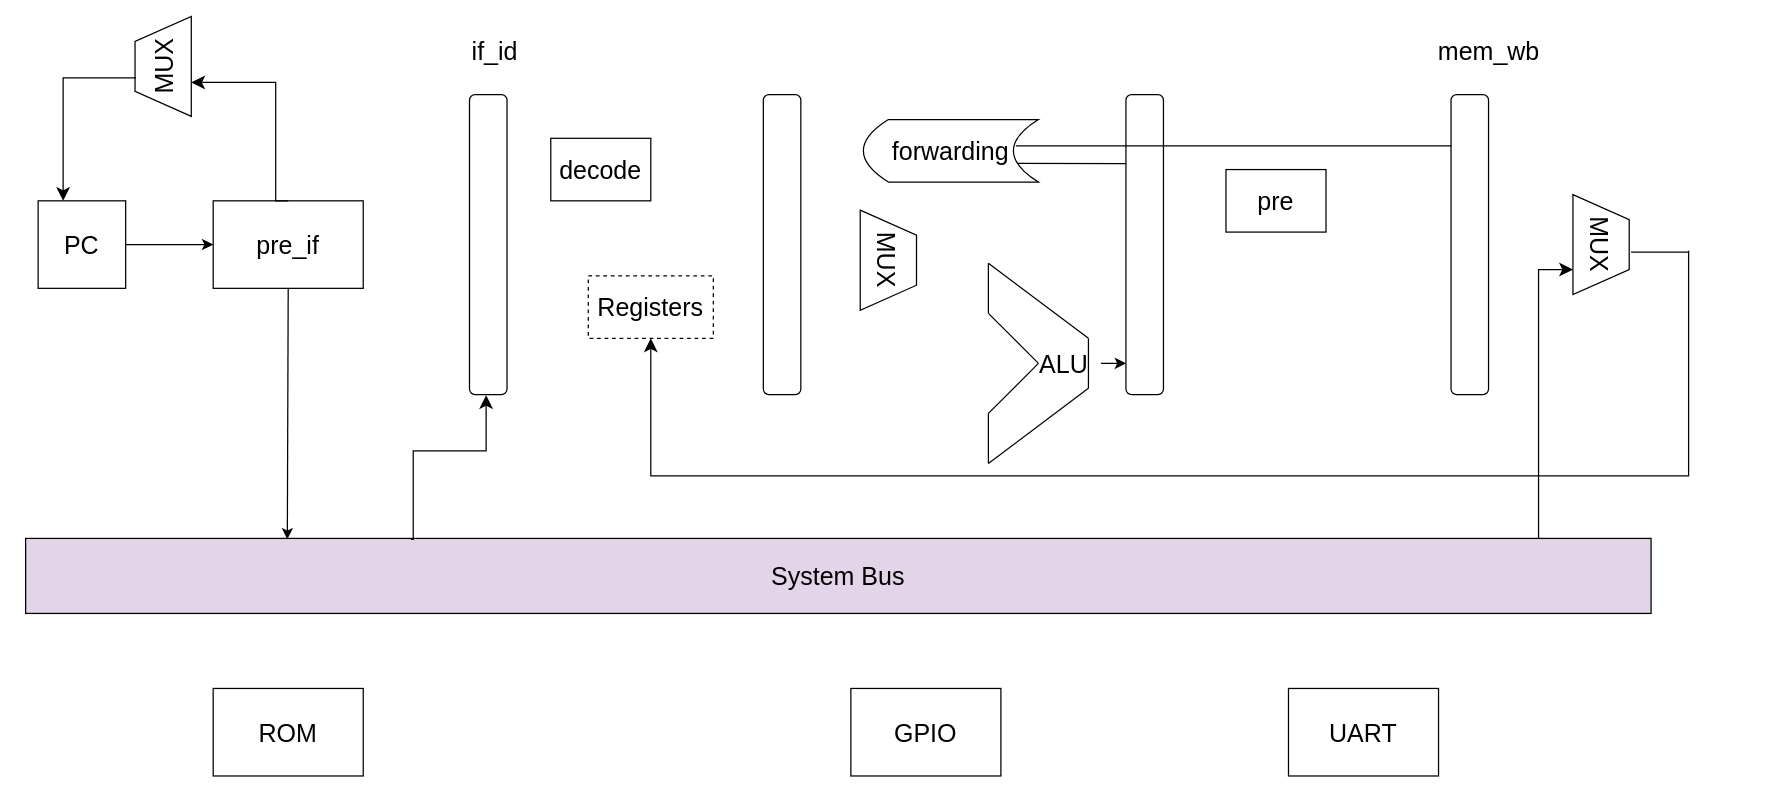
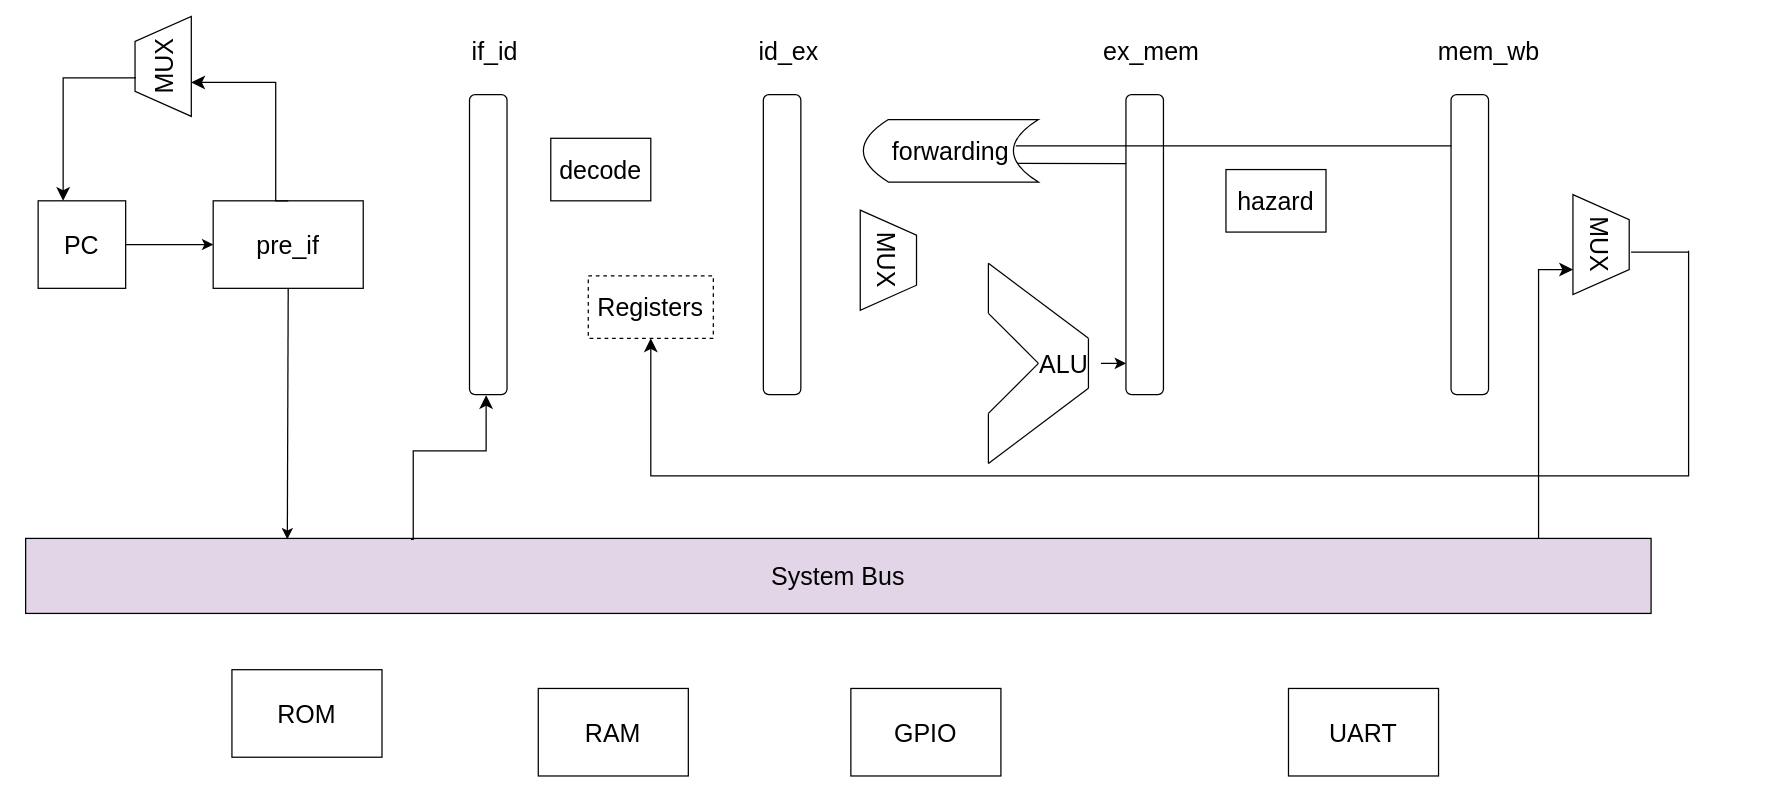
  <mxCell id="0" />
  <mxCell id="1" parent="0" />
  <mxCell id="2" value="PC" style="whiteSpace=wrap;html=1;aspect=fixed;spacing=2;fontSize=20;" vertex="1" parent="1"><mxGeometry x="30" y="160" width="70" height="70" as="geometry" /></mxCell>
  <mxCell id="3" value="pre_if" style="rounded=0;whiteSpace=wrap;html=1;fontSize=20;" vertex="1" parent="1"><mxGeometry x="170" y="160" width="120" height="70" as="geometry" /></mxCell>
  <mxCell id="4" value="" style="rounded=1;whiteSpace=wrap;html=1;fontSize=20;" vertex="1" parent="1"><mxGeometry x="375" y="75" width="30" height="240" as="geometry" /></mxCell>
  <mxCell id="5" value="" style="rounded=1;whiteSpace=wrap;html=1;fontSize=20;" vertex="1" parent="1"><mxGeometry x="610" y="75" width="30" height="240" as="geometry" /></mxCell>
  <mxCell id="6" value="" style="rounded=1;whiteSpace=wrap;html=1;fontSize=20;" vertex="1" parent="1"><mxGeometry x="900" y="75" width="30" height="240" as="geometry" /></mxCell>
  <mxCell id="7" value="" style="rounded=1;whiteSpace=wrap;html=1;fontSize=20;" vertex="1" parent="1"><mxGeometry x="1160" y="75" width="30" height="240" as="geometry" /></mxCell>
  <mxCell id="8" value="System Bus" style="rounded=0;whiteSpace=wrap;html=1;fontSize=20;fillColor=#e1d5e7;" vertex="1" parent="1"><mxGeometry x="20" y="430" width="1300" height="60" as="geometry" /></mxCell>
  <mxCell id="9" value="decode" style="rounded=0;whiteSpace=wrap;html=1;fontSize=20;" vertex="1" parent="1"><mxGeometry x="440" y="110" width="80" height="50" as="geometry" /></mxCell>
  <mxCell id="10" value="Registers" style="rounded=0;whiteSpace=wrap;html=1;fontSize=20;dashed=1;" vertex="1" parent="1"><mxGeometry x="470" y="220" width="100" height="50" as="geometry" /></mxCell>
  <mxCell id="11" value="forwarding" style="shape=dataStorage;whiteSpace=wrap;html=1;fixedSize=1;fontSize=20;" vertex="1" parent="1"><mxGeometry x="690" y="95" width="140" height="50" as="geometry" /></mxCell>
- <mxCell id="12" value="pre" style="rounded=0;whiteSpace=wrap;html=1;fontSize=20;" vertex="1" parent="1"><mxGeometry x="980" y="135" width="80" height="50" as="geometry" /></mxCell>
+ <mxCell id="12" value="hazard" style="rounded=0;whiteSpace=wrap;html=1;fontSize=20;" vertex="1" parent="1"><mxGeometry x="980" y="135" width="80" height="50" as="geometry" /></mxCell>
  <mxCell id="13" value="MUX" style="shape=trapezoid;perimeter=trapezoidPerimeter;whiteSpace=wrap;html=1;fixedSize=1;fontSize=20;rotation=-90;" vertex="1" parent="1"><mxGeometry x="90" y="30" width="80" height="45" as="geometry" /></mxCell>
  <mxCell id="14" value="MUX" style="shape=trapezoid;perimeter=trapezoidPerimeter;whiteSpace=wrap;html=1;fixedSize=1;fontSize=20;rotation=90;" vertex="1" parent="1"><mxGeometry x="670" y="185" width="80" height="45" as="geometry" /></mxCell>
  <mxCell id="15" value="" style="endArrow=none;html=1;fontSize=20;" edge="1" parent="1"><mxGeometry width="50" height="50" relative="1" as="geometry"><mxPoint x="790" y="250" as="sourcePoint" /><mxPoint x="790" y="210" as="targetPoint" /></mxGeometry></mxCell>
  <mxCell id="16" value="" style="endArrow=none;html=1;fontSize=20;" edge="1" parent="1"><mxGeometry width="50" height="50" relative="1" as="geometry"><mxPoint x="830" y="290" as="sourcePoint" /><mxPoint x="790" y="250" as="targetPoint" /></mxGeometry></mxCell>
  <mxCell id="17" value="" style="endArrow=none;html=1;fontSize=20;" edge="1" parent="1"><mxGeometry width="50" height="50" relative="1" as="geometry"><mxPoint x="790" y="210" as="sourcePoint" /><mxPoint x="870" y="270" as="targetPoint" /></mxGeometry></mxCell>
  <mxCell id="18" value="" style="endArrow=none;html=1;fontSize=20;" edge="1" parent="1"><mxGeometry width="50" height="50" relative="1" as="geometry"><mxPoint x="790" y="370" as="sourcePoint" /><mxPoint x="790" y="330" as="targetPoint" /></mxGeometry></mxCell>
  <mxCell id="19" value="" style="endArrow=none;html=1;fontSize=20;" edge="1" parent="1"><mxGeometry width="50" height="50" relative="1" as="geometry"><mxPoint x="790" y="330" as="sourcePoint" /><mxPoint x="830" y="290" as="targetPoint" /></mxGeometry></mxCell>
  <mxCell id="20" value="" style="endArrow=none;html=1;fontSize=20;" edge="1" parent="1"><mxGeometry width="50" height="50" relative="1" as="geometry"><mxPoint x="790" y="370" as="sourcePoint" /><mxPoint x="870" y="310" as="targetPoint" /></mxGeometry></mxCell>
  <mxCell id="21" value="" style="endArrow=none;html=1;fontSize=20;" edge="1" parent="1"><mxGeometry width="50" height="50" relative="1" as="geometry"><mxPoint x="870" y="310" as="sourcePoint" /><mxPoint x="870" y="270" as="targetPoint" /></mxGeometry></mxCell>
  <mxCell id="22" value="MUX" style="shape=trapezoid;perimeter=trapezoidPerimeter;whiteSpace=wrap;html=1;fixedSize=1;fontSize=20;rotation=90;" vertex="1" parent="1"><mxGeometry x="1240" y="172.5" width="80" height="45" as="geometry" /></mxCell>
- <mxCell id="23" value="ROM" style="rounded=0;whiteSpace=wrap;html=1;fontSize=20;" vertex="1" parent="1"><mxGeometry x="170" y="550" width="120" height="70" as="geometry" /></mxCell>
+ <mxCell id="23" value="ROM" style="rounded=0;whiteSpace=wrap;html=1;fontSize=20;" vertex="1" parent="1"><mxGeometry x="185" y="535" width="120" height="70" as="geometry" /></mxCell>
+ <mxCell id="24" value="RAM" style="rounded=0;whiteSpace=wrap;html=1;fontSize=20;" vertex="1" parent="1"><mxGeometry x="430" y="550" width="120" height="70" as="geometry" /></mxCell>
  <mxCell id="25" value="GPIO" style="rounded=0;whiteSpace=wrap;html=1;fontSize=20;" vertex="1" parent="1"><mxGeometry x="680" y="550" width="120" height="70" as="geometry" /></mxCell>
  <mxCell id="26" value="UART" style="rounded=0;whiteSpace=wrap;html=1;fontSize=20;" vertex="1" parent="1"><mxGeometry x="1030" y="550" width="120" height="70" as="geometry" /></mxCell>
  <mxCell id="27" value="ALU" style="text;html=1;align=center;verticalAlign=middle;resizable=0;points=[];autosize=1;strokeColor=none;fillColor=none;fontSize=20;" vertex="1" parent="1"><mxGeometry x="820" y="270" width="60" height="40" as="geometry" /></mxCell>
  <mxCell id="28" value="mem_wb" style="text;html=1;align=center;verticalAlign=middle;resizable=0;points=[];autosize=1;strokeColor=none;fillColor=none;fontSize=20;" vertex="1" parent="1"><mxGeometry x="1140" y="20" width="100" height="40" as="geometry" /></mxCell>
+ <mxCell id="29" value="ex_mem" style="text;html=1;align=center;verticalAlign=middle;resizable=0;points=[];autosize=1;strokeColor=none;fillColor=none;fontSize=20;" vertex="1" parent="1"><mxGeometry x="870" y="20" width="100" height="40" as="geometry" /></mxCell>
+ <mxCell id="30" value="id_ex" style="text;html=1;align=center;verticalAlign=middle;resizable=0;points=[];autosize=1;strokeColor=none;fillColor=none;fontSize=20;" vertex="1" parent="1"><mxGeometry x="595" y="20" width="70" height="40" as="geometry" /></mxCell>
  <mxCell id="31" value="if_id" style="text;html=1;align=center;verticalAlign=middle;resizable=0;points=[];autosize=1;strokeColor=none;fillColor=none;fontSize=20;" vertex="1" parent="1"><mxGeometry x="365" y="20" width="60" height="40" as="geometry" /></mxCell>
  <mxCell id="32" value="" style="endArrow=classic;html=1;fontSize=20;exitX=0.5;exitY=1;exitDx=0;exitDy=0;entryX=0.161;entryY=0.012;entryDx=0;entryDy=0;entryPerimeter=0;" edge="1" parent="1" source="3" target="8"><mxGeometry width="50" height="50" relative="1" as="geometry"><mxPoint x="50" y="370" as="sourcePoint" /><mxPoint x="100" y="320" as="targetPoint" /></mxGeometry></mxCell>
  <mxCell id="33" value="" style="edgeStyle=segmentEdgeStyle;endArrow=classic;html=1;curved=0;rounded=0;endSize=8;startSize=8;fontSize=20;exitX=0.237;exitY=0.012;exitDx=0;exitDy=0;exitPerimeter=0;entryX=0.443;entryY=1.002;entryDx=0;entryDy=0;entryPerimeter=0;" edge="1" parent="1" source="8" target="4"><mxGeometry width="50" height="50" relative="1" as="geometry"><mxPoint x="370" y="-60" as="sourcePoint" /><mxPoint x="400" y="360" as="targetPoint" /><Array as="points"><mxPoint x="330" y="431" /><mxPoint x="330" y="360" /><mxPoint x="388" y="360" /></Array></mxGeometry></mxCell>
  <mxCell id="34" value="" style="edgeStyle=segmentEdgeStyle;endArrow=classic;html=1;curved=0;rounded=0;endSize=8;startSize=8;fontSize=20;entryX=0.75;entryY=1;entryDx=0;entryDy=0;" edge="1" parent="1" source="8" target="22"><mxGeometry width="50" height="50" relative="1" as="geometry"><mxPoint x="1090" y="410" as="sourcePoint" /><mxPoint x="1230" y="210" as="targetPoint" /><Array as="points"><mxPoint x="1230" y="215" /></Array></mxGeometry></mxCell>
  <mxCell id="35" value="" style="edgeStyle=elbowEdgeStyle;elbow=vertical;endArrow=classic;html=1;curved=0;rounded=0;endSize=8;startSize=8;fontSize=20;entryX=0.5;entryY=1;entryDx=0;entryDy=0;" edge="1" parent="1" target="10"><mxGeometry width="50" height="50" relative="1" as="geometry"><mxPoint x="1350" y="200" as="sourcePoint" /><mxPoint x="620" y="320" as="targetPoint" /><Array as="points"><mxPoint x="490" y="380" /><mxPoint x="470" y="400" /><mxPoint x="1360" y="370" /><mxPoint x="1360" y="380" /><mxPoint x="1390" y="380" /><mxPoint x="1400" y="370" /><mxPoint x="1340" y="350" /></Array></mxGeometry></mxCell>
  <mxCell id="36" value="" style="endArrow=none;html=1;fontSize=20;exitX=0.576;exitY=-0.033;exitDx=0;exitDy=0;exitPerimeter=0;" edge="1" parent="1" source="22"><mxGeometry width="50" height="50" relative="1" as="geometry"><mxPoint x="1300" y="210" as="sourcePoint" /><mxPoint x="1350" y="201" as="targetPoint" /></mxGeometry></mxCell>
  <mxCell id="37" value="" style="endArrow=classic;html=1;fontSize=20;" edge="1" parent="1" source="27"><mxGeometry width="50" height="50" relative="1" as="geometry"><mxPoint x="900" y="350" as="sourcePoint" /><mxPoint x="900" y="290" as="targetPoint" /></mxGeometry></mxCell>
  <mxCell id="38" value="" style="endArrow=none;html=1;fontSize=20;entryX=0.011;entryY=0.171;entryDx=0;entryDy=0;entryPerimeter=0;exitX=0.871;exitY=0.422;exitDx=0;exitDy=0;exitPerimeter=0;" edge="1" parent="1" source="11" target="7"><mxGeometry width="50" height="50" relative="1" as="geometry"><mxPoint x="810" y="120" as="sourcePoint" /><mxPoint x="860" y="70" as="targetPoint" /></mxGeometry></mxCell>
  <mxCell id="39" value="" style="endArrow=none;html=1;fontSize=20;entryX=0.008;entryY=0.23;entryDx=0;entryDy=0;exitX=0.882;exitY=0.702;exitDx=0;exitDy=0;exitPerimeter=0;entryPerimeter=0;" edge="1" parent="1" source="11" target="6"><mxGeometry width="50" height="50" relative="1" as="geometry"><mxPoint x="830" y="140" as="sourcePoint" /><mxPoint x="880" y="90" as="targetPoint" /></mxGeometry></mxCell>
  <mxCell id="40" value="" style="edgeStyle=elbowEdgeStyle;elbow=horizontal;endArrow=classic;html=1;curved=0;rounded=0;endSize=8;startSize=8;fontSize=20;exitX=0.385;exitY=0.018;exitDx=0;exitDy=0;exitPerimeter=0;" edge="1" parent="1" source="13"><mxGeometry width="50" height="50" relative="1" as="geometry"><mxPoint x="100" y="60" as="sourcePoint" /><mxPoint x="50" y="160" as="targetPoint" /><Array as="points"><mxPoint x="50" y="140" /><mxPoint x="50" y="40" /></Array></mxGeometry></mxCell>
  <mxCell id="41" value="" style="endArrow=classic;html=1;fontSize=20;exitX=1;exitY=0.5;exitDx=0;exitDy=0;entryX=0;entryY=0.5;entryDx=0;entryDy=0;" edge="1" parent="1" source="2" target="3"><mxGeometry width="50" height="50" relative="1" as="geometry"><mxPoint x="140" y="210" as="sourcePoint" /><mxPoint x="190" y="160" as="targetPoint" /></mxGeometry></mxCell>
  <mxCell id="42" value="" style="edgeStyle=segmentEdgeStyle;endArrow=classic;html=1;curved=0;rounded=0;endSize=8;startSize=8;fontSize=20;exitX=0.5;exitY=0;exitDx=0;exitDy=0;entryX=0.34;entryY=1;entryDx=0;entryDy=0;entryPerimeter=0;" edge="1" parent="1" source="3" target="13"><mxGeometry width="50" height="50" relative="1" as="geometry"><mxPoint x="70" y="190" as="sourcePoint" /><mxPoint x="120" y="140" as="targetPoint" /><Array as="points"><mxPoint x="220" y="160" /><mxPoint x="220" y="65" /></Array></mxGeometry></mxCell>
